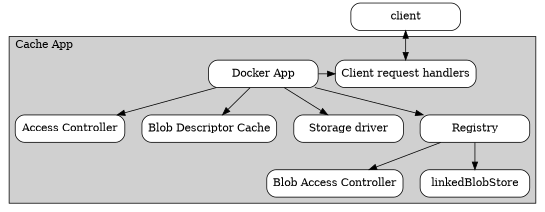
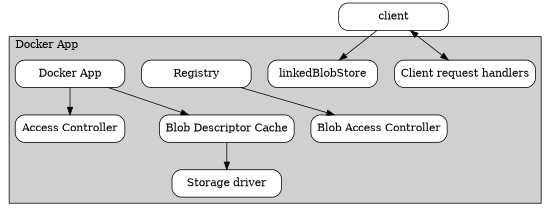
  strict digraph {
    compound=true
    nodesep=0.3
    ordering=out
    ranksep=0.5
    style=filled
    node [fillcolor="#ffffff" fontsize=14 shape=rectangle style="rounded,filled"]
    top [style=invis]
    n2 [label=client width=2]
    n3 [label="Docker App" width=2]
    n4 [label="Client request handlers" width=2]
    n5 [label="Access Controller" width=2]
    n6 [label="Blob Descriptor Cache" width=2]
    n7 [label="Storage driver" width=2]
    n8 [label=Registry width=2]
    n9 [label="Blob Access Controller" width=2]
    n10 [label=linkedBlobStore width=2]
    subgraph sub_1 {
      rank=same
      top
      n2
    }
    subgraph cluster_2 {
      fillcolor="#d0d0d0"
      fontsize=14
-     label="Cache App"
+     label="Docker App"
      labeljust=l
      labelloc=t
      n5
      n6
      n7
      n8
      n9
      n10
      subgraph sub_3 {
        fillcolor="#d0d0d0"
        fontsize=14
        label="Docker App"
        labeljust=l
        labelloc=t
        rank=same
        n3
        n4
      }
    }
    top -> n3 [style=invis]
    n2 -> n4 [dir=both]
-   n3 -> n4
    n3 -> n5
    n3 -> n6
-   n3 -> n7
-   n3 -> n8
+   n6 -> n7
    n5 -> n8 [constraint=false style=invis]
    n8 -> n7 [constraint=false style=invis]
    n8 -> n9
-   n8 -> n10
+   n2 -> n10
  }
